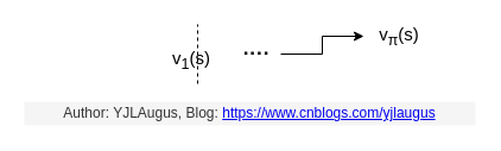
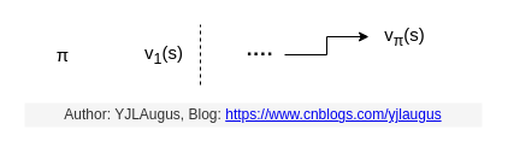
  <mxCell id="0" />
  <mxCell id="1" parent="0" />
  <mxCell id="2" value="Author: YJLAugus, Blog:&amp;nbsp;&lt;a href=&quot;https://www.cnblogs.com/yjlaugus&quot;&gt;https://www.cnblogs.com/yjlaugus&lt;/a&gt;" style="text;html=1;fillColor=#f5f5f5;align=center;verticalAlign=middle;whiteSpace=wrap;rounded=0;fontColor=#333333;" parent="1" vertex="1"><mxGeometry x="20" y="85" width="380" height="20" as="geometry" /></mxCell>
- <mxCell id="4" value="v&lt;sub&gt;1&lt;/sub&gt;(s)" style="text;html=1;strokeColor=none;fillColor=none;align=center;verticalAlign=middle;whiteSpace=wrap;rounded=0;fontSize=15;" vertex="1" parent="1"><mxGeometry x="141" y="40" width="40" height="20" as="geometry" /></mxCell>
+ <mxCell id="3" value="&lt;span class=&quot;fontstyle0&quot; style=&quot;font-size: 15px;&quot;&gt;π&lt;/span&gt;&amp;nbsp;&amp;nbsp;" style="text;html=1;strokeColor=none;fillColor=none;align=center;verticalAlign=middle;whiteSpace=wrap;rounded=0;fontSize=15;" vertex="1" parent="1"><mxGeometry x="36" y="35" width="40" height="20" as="geometry" /></mxCell>
+ <mxCell id="4" value="v&lt;sub&gt;1&lt;/sub&gt;(s)" style="text;html=1;strokeColor=none;fillColor=none;align=center;verticalAlign=middle;whiteSpace=wrap;rounded=0;fontSize=15;" vertex="1" parent="1"><mxGeometry x="116" y="35" width="40" height="20" as="geometry" /></mxCell>
  <mxCell id="5" value="v&lt;span class=&quot;fontstyle0&quot;&gt;&lt;sub&gt;π&lt;/sub&gt;&lt;/span&gt;(s)" style="text;html=1;strokeColor=none;fillColor=none;align=center;verticalAlign=middle;whiteSpace=wrap;rounded=0;fontSize=15;" vertex="1" parent="1"><mxGeometry x="306" y="20" width="60" height="20" as="geometry" /></mxCell>
  <mxCell id="6" value="" style="edgeStyle=orthogonalEdgeStyle;rounded=0;orthogonalLoop=1;jettySize=auto;html=1;fontSize=15;" edge="1" parent="1" source="7" target="5"><mxGeometry relative="1" as="geometry" /></mxCell>
  <mxCell id="7" value="&lt;b&gt;&lt;font style=&quot;font-size: 17px&quot;&gt;····&lt;/font&gt;&lt;/b&gt;" style="text;html=1;strokeColor=none;fillColor=none;align=center;verticalAlign=middle;whiteSpace=wrap;rounded=0;fontSize=15;" vertex="1" parent="1"><mxGeometry x="196" y="35" width="40" height="20" as="geometry" /></mxCell>
  <mxCell id="8" value="" style="endArrow=none;dashed=1;html=1;fontSize=15;" edge="1" parent="1"><mxGeometry width="50" height="50" relative="1" as="geometry"><mxPoint x="166" y="70" as="sourcePoint" /><mxPoint x="166" y="20" as="targetPoint" /></mxGeometry></mxCell>
